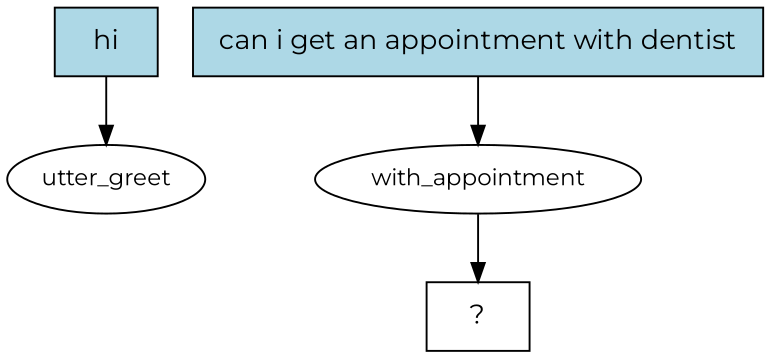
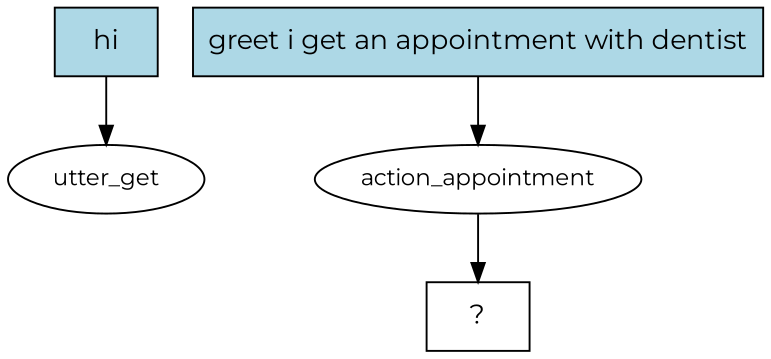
  digraph {
    fontname=Montserrat
    node [fontname=Montserrat shape=rect]
    edge [fontname=Montserrat]
    n1 [fillcolor=lightblue label=hi style=filled]
-   n2 [fontsize=12 label=utter_greet shape=""]
-   n3 [fillcolor=lightblue label="can i get an appointment with dentist" style=filled]
-   n4 [fontsize=12 label=with_appointment shape=""]
+   n2 [fontsize=12 label=utter_get shape=""]
+   n3 [fillcolor=lightblue label="greet i get an appointment with dentist" style=filled]
+   n4 [fontsize=12 label=action_appointment shape=""]
    n5 [label="  ?  "]
    n1 -> n2
    n3 -> n4
    n4 -> n5
  }
